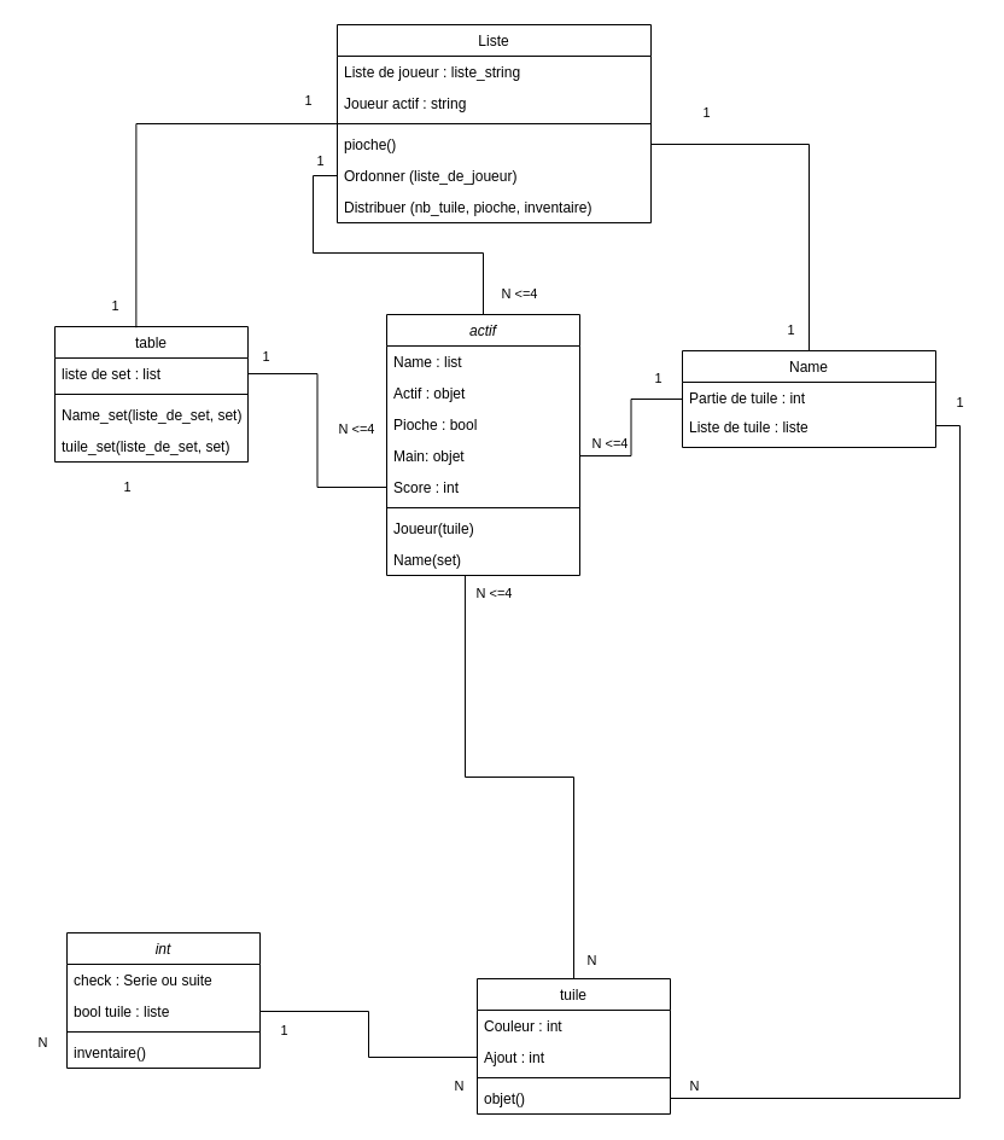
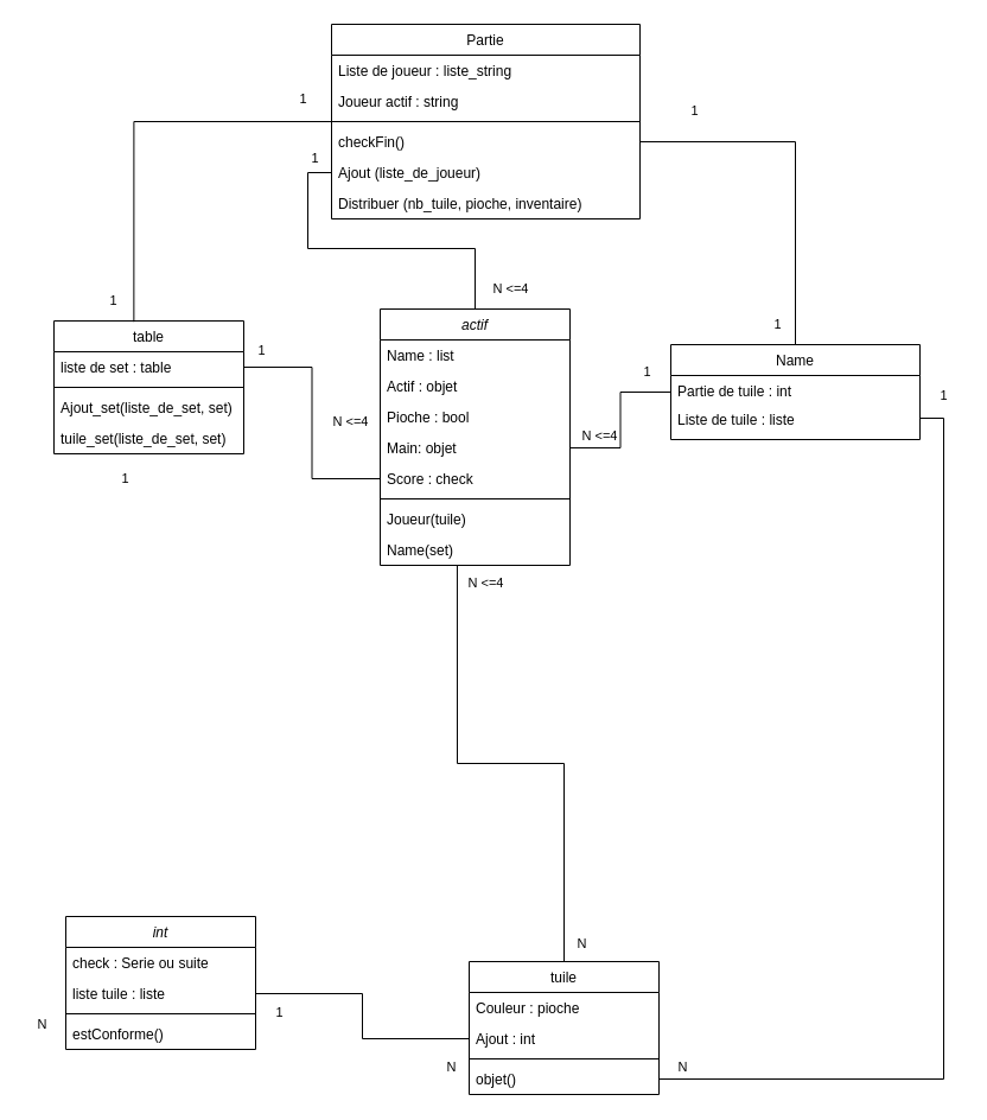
  <mxCell id="0" />
  <mxCell id="1" parent="0" />
  <mxCell id="2" value="actif" style="swimlane;fontStyle=2;align=center;verticalAlign=top;childLayout=stackLayout;horizontal=1;startSize=26;horizontalStack=0;resizeParent=1;resizeLast=0;collapsible=1;marginBottom=0;rounded=0;shadow=0;strokeWidth=1;" parent="1" vertex="1"><mxGeometry x="320" y="260" width="160" height="216" as="geometry"><mxRectangle x="230" y="140" width="160" height="26" as="alternateBounds" /></mxGeometry></mxCell>
  <mxCell id="3" value="Name : list" style="text;align=left;verticalAlign=top;spacingLeft=4;spacingRight=4;overflow=hidden;rotatable=0;points=[[0,0.5],[1,0.5]];portConstraint=eastwest;" parent="2" vertex="1"><mxGeometry y="26" width="160" height="26" as="geometry" /></mxCell>
  <mxCell id="4" value="Actif : objet" style="text;align=left;verticalAlign=top;spacingLeft=4;spacingRight=4;overflow=hidden;rotatable=0;points=[[0,0.5],[1,0.5]];portConstraint=eastwest;rounded=0;shadow=0;html=0;" parent="2" vertex="1"><mxGeometry y="52" width="160" height="26" as="geometry" /></mxCell>
  <mxCell id="5" value="Pioche : bool" style="text;align=left;verticalAlign=top;spacingLeft=4;spacingRight=4;overflow=hidden;rotatable=0;points=[[0,0.5],[1,0.5]];portConstraint=eastwest;rounded=0;shadow=0;html=0;" vertex="1" parent="2"><mxGeometry y="78" width="160" height="26" as="geometry" /></mxCell>
  <mxCell id="6" value="Main: objet" style="text;align=left;verticalAlign=top;spacingLeft=4;spacingRight=4;overflow=hidden;rotatable=0;points=[[0,0.5],[1,0.5]];portConstraint=eastwest;rounded=0;shadow=0;html=0;" parent="2" vertex="1"><mxGeometry y="104" width="160" height="26" as="geometry" /></mxCell>
- <mxCell id="7" value="Score : int" style="text;align=left;verticalAlign=top;spacingLeft=4;spacingRight=4;overflow=hidden;rotatable=0;points=[[0,0.5],[1,0.5]];portConstraint=eastwest;rounded=0;shadow=0;html=0;" parent="2" vertex="1"><mxGeometry y="130" width="160" height="26" as="geometry" /></mxCell>
+ <mxCell id="7" value="Score : check" style="text;align=left;verticalAlign=top;spacingLeft=4;spacingRight=4;overflow=hidden;rotatable=0;points=[[0,0.5],[1,0.5]];portConstraint=eastwest;rounded=0;shadow=0;html=0;" parent="2" vertex="1"><mxGeometry y="130" width="160" height="26" as="geometry" /></mxCell>
  <mxCell id="8" value="" style="line;html=1;strokeWidth=1;align=left;verticalAlign=middle;spacingTop=-1;spacingLeft=3;spacingRight=3;rotatable=0;labelPosition=right;points=[];portConstraint=eastwest;" parent="2" vertex="1"><mxGeometry y="156" width="160" height="8" as="geometry" /></mxCell>
  <mxCell id="9" value="Joueur(tuile)" style="text;align=left;verticalAlign=top;spacingLeft=4;spacingRight=4;overflow=hidden;rotatable=0;points=[[0,0.5],[1,0.5]];portConstraint=eastwest;rounded=0;shadow=0;html=0;" parent="2" vertex="1"><mxGeometry y="164" width="160" height="26" as="geometry" /></mxCell>
  <mxCell id="10" value="Name(set)" style="text;align=left;verticalAlign=top;spacingLeft=4;spacingRight=4;overflow=hidden;rotatable=0;points=[[0,0.5],[1,0.5]];portConstraint=eastwest;rounded=0;shadow=0;html=0;" parent="2" vertex="1"><mxGeometry y="190" width="160" height="26" as="geometry" /></mxCell>
  <mxCell id="11" value="table" style="swimlane;fontStyle=0;align=center;verticalAlign=top;childLayout=stackLayout;horizontal=1;startSize=26;horizontalStack=0;resizeParent=1;resizeLast=0;collapsible=1;marginBottom=0;rounded=0;shadow=0;strokeWidth=1;" parent="1" vertex="1"><mxGeometry x="45" y="270" width="160" height="112" as="geometry"><mxRectangle x="130" y="380" width="160" height="26" as="alternateBounds" /></mxGeometry></mxCell>
- <mxCell id="12" value="liste de set : list" style="text;align=left;verticalAlign=top;spacingLeft=4;spacingRight=4;overflow=hidden;rotatable=0;points=[[0,0.5],[1,0.5]];portConstraint=eastwest;" parent="11" vertex="1"><mxGeometry y="26" width="160" height="26" as="geometry" /></mxCell>
+ <mxCell id="12" value="liste de set : table" style="text;align=left;verticalAlign=top;spacingLeft=4;spacingRight=4;overflow=hidden;rotatable=0;points=[[0,0.5],[1,0.5]];portConstraint=eastwest;" parent="11" vertex="1"><mxGeometry y="26" width="160" height="26" as="geometry" /></mxCell>
  <mxCell id="13" value="" style="line;html=1;strokeWidth=1;align=left;verticalAlign=middle;spacingTop=-1;spacingLeft=3;spacingRight=3;rotatable=0;labelPosition=right;points=[];portConstraint=eastwest;" parent="11" vertex="1"><mxGeometry y="52" width="160" height="8" as="geometry" /></mxCell>
- <mxCell id="14" value="Name_set(liste_de_set, set)" style="text;align=left;verticalAlign=top;spacingLeft=4;spacingRight=4;overflow=hidden;rotatable=0;points=[[0,0.5],[1,0.5]];portConstraint=eastwest;" parent="11" vertex="1"><mxGeometry y="60" width="160" height="26" as="geometry" /></mxCell>
+ <mxCell id="14" value="Ajout_set(liste_de_set, set)" style="text;align=left;verticalAlign=top;spacingLeft=4;spacingRight=4;overflow=hidden;rotatable=0;points=[[0,0.5],[1,0.5]];portConstraint=eastwest;" parent="11" vertex="1"><mxGeometry y="60" width="160" height="26" as="geometry" /></mxCell>
  <mxCell id="15" value="tuile_set(liste_de_set, set)" style="text;align=left;verticalAlign=top;spacingLeft=4;spacingRight=4;overflow=hidden;rotatable=0;points=[[0,0.5],[1,0.5]];portConstraint=eastwest;" parent="11" vertex="1"><mxGeometry y="86" width="160" height="26" as="geometry" /></mxCell>
  <mxCell id="16" style="edgeStyle=orthogonalEdgeStyle;shape=connector;rounded=0;orthogonalLoop=1;jettySize=auto;html=1;entryX=1;entryY=0.5;entryDx=0;entryDy=0;strokeColor=#000000;align=center;verticalAlign=middle;fontFamily=Helvetica;fontSize=11;fontColor=default;labelBackgroundColor=default;startArrow=none;startFill=0;endArrow=none;endFill=0;fillColor=#d5e8d4;" parent="1" source="17" target="6" edge="1"><mxGeometry relative="1" as="geometry" /></mxCell>
  <mxCell id="17" value="Name" style="swimlane;fontStyle=0;align=center;verticalAlign=top;childLayout=stackLayout;horizontal=1;startSize=26;horizontalStack=0;resizeParent=1;resizeLast=0;collapsible=1;marginBottom=0;rounded=0;shadow=0;strokeWidth=1;" parent="1" vertex="1"><mxGeometry x="565" y="290" width="210" height="80" as="geometry"><mxRectangle x="340" y="380" width="170" height="26" as="alternateBounds" /></mxGeometry></mxCell>
  <mxCell id="18" value="Partie de tuile : int" style="text;align=left;verticalAlign=top;spacingLeft=4;spacingRight=4;overflow=hidden;rotatable=0;points=[[0,0.5],[1,0.5]];portConstraint=eastwest;" parent="17" vertex="1"><mxGeometry y="26" width="210" height="24" as="geometry" /></mxCell>
  <mxCell id="19" value="Liste de tuile : liste" style="text;align=left;verticalAlign=top;spacingLeft=4;spacingRight=4;overflow=hidden;rotatable=0;points=[[0,0.5],[1,0.5]];portConstraint=eastwest;" parent="17" vertex="1"><mxGeometry y="50" width="210" height="24" as="geometry" /></mxCell>
  <mxCell id="20" style="edgeStyle=orthogonalEdgeStyle;shape=connector;rounded=0;orthogonalLoop=1;jettySize=auto;html=1;entryX=1;entryY=0.5;entryDx=0;entryDy=0;strokeColor=#000000;align=center;verticalAlign=middle;fontFamily=Helvetica;fontSize=11;fontColor=default;labelBackgroundColor=default;startArrow=none;startFill=0;endArrow=none;endFill=0;fillColor=#d5e8d4;exitX=0;exitY=0.5;exitDx=0;exitDy=0;" parent="1" source="24" target="29" edge="1"><mxGeometry relative="1" as="geometry" /></mxCell>
  <mxCell id="21" style="edgeStyle=orthogonalEdgeStyle;shape=connector;rounded=0;orthogonalLoop=1;jettySize=auto;html=1;entryX=0.406;entryY=1;entryDx=0;entryDy=0;strokeColor=#000000;align=center;verticalAlign=middle;fontFamily=Helvetica;fontSize=11;fontColor=default;labelBackgroundColor=default;startArrow=none;startFill=0;endArrow=none;endFill=0;fillColor=#d5e8d4;entryPerimeter=0;" parent="1" source="22" target="10" edge="1"><mxGeometry relative="1" as="geometry"><mxPoint x="370" y="740" as="targetPoint" /></mxGeometry></mxCell>
  <mxCell id="22" value="tuile" style="swimlane;fontStyle=0;align=center;verticalAlign=top;childLayout=stackLayout;horizontal=1;startSize=26;horizontalStack=0;resizeParent=1;resizeLast=0;collapsible=1;marginBottom=0;rounded=0;shadow=0;strokeWidth=1;" parent="1" vertex="1"><mxGeometry x="395" y="810" width="160" height="112" as="geometry"><mxRectangle x="550" y="140" width="160" height="26" as="alternateBounds" /></mxGeometry></mxCell>
- <mxCell id="23" value="Couleur : int" style="text;align=left;verticalAlign=top;spacingLeft=4;spacingRight=4;overflow=hidden;rotatable=0;points=[[0,0.5],[1,0.5]];portConstraint=eastwest;" parent="22" vertex="1"><mxGeometry y="26" width="160" height="26" as="geometry" /></mxCell>
+ <mxCell id="23" value="Couleur : pioche" style="text;align=left;verticalAlign=top;spacingLeft=4;spacingRight=4;overflow=hidden;rotatable=0;points=[[0,0.5],[1,0.5]];portConstraint=eastwest;" parent="22" vertex="1"><mxGeometry y="26" width="160" height="26" as="geometry" /></mxCell>
  <mxCell id="24" value="Ajout : int" style="text;align=left;verticalAlign=top;spacingLeft=4;spacingRight=4;overflow=hidden;rotatable=0;points=[[0,0.5],[1,0.5]];portConstraint=eastwest;rounded=0;shadow=0;html=0;" parent="22" vertex="1"><mxGeometry y="52" width="160" height="26" as="geometry" /></mxCell>
  <mxCell id="25" value="" style="line;html=1;strokeWidth=1;align=left;verticalAlign=middle;spacingTop=-1;spacingLeft=3;spacingRight=3;rotatable=0;labelPosition=right;points=[];portConstraint=eastwest;" parent="22" vertex="1"><mxGeometry y="78" width="160" height="8" as="geometry" /></mxCell>
  <mxCell id="26" value="objet()" style="text;align=left;verticalAlign=top;spacingLeft=4;spacingRight=4;overflow=hidden;rotatable=0;points=[[0,0.5],[1,0.5]];portConstraint=eastwest;rounded=0;shadow=0;html=0;" parent="22" vertex="1"><mxGeometry y="86" width="160" height="26" as="geometry" /></mxCell>
  <mxCell id="27" value="int" style="swimlane;fontStyle=2;align=center;verticalAlign=top;childLayout=stackLayout;horizontal=1;startSize=26;horizontalStack=0;resizeParent=1;resizeLast=0;collapsible=1;marginBottom=0;rounded=0;shadow=0;strokeWidth=1;" parent="1" vertex="1"><mxGeometry x="55" y="772" width="160" height="112" as="geometry"><mxRectangle x="230" y="140" width="160" height="26" as="alternateBounds" /></mxGeometry></mxCell>
  <mxCell id="28" value="check : Serie ou suite" style="text;align=left;verticalAlign=top;spacingLeft=4;spacingRight=4;overflow=hidden;rotatable=0;points=[[0,0.5],[1,0.5]];portConstraint=eastwest;" parent="27" vertex="1"><mxGeometry y="26" width="160" height="26" as="geometry" /></mxCell>
- <mxCell id="29" value="bool tuile : liste" style="text;align=left;verticalAlign=top;spacingLeft=4;spacingRight=4;overflow=hidden;rotatable=0;points=[[0,0.5],[1,0.5]];portConstraint=eastwest;rounded=0;shadow=0;html=0;" parent="27" vertex="1"><mxGeometry y="52" width="160" height="26" as="geometry" /></mxCell>
+ <mxCell id="29" value="liste tuile : liste" style="text;align=left;verticalAlign=top;spacingLeft=4;spacingRight=4;overflow=hidden;rotatable=0;points=[[0,0.5],[1,0.5]];portConstraint=eastwest;rounded=0;shadow=0;html=0;" parent="27" vertex="1"><mxGeometry y="52" width="160" height="26" as="geometry" /></mxCell>
  <mxCell id="30" value="" style="line;html=1;strokeWidth=1;align=left;verticalAlign=middle;spacingTop=-1;spacingLeft=3;spacingRight=3;rotatable=0;labelPosition=right;points=[];portConstraint=eastwest;" parent="27" vertex="1"><mxGeometry y="78" width="160" height="8" as="geometry" /></mxCell>
- <mxCell id="31" value="inventaire()" style="text;align=left;verticalAlign=top;spacingLeft=4;spacingRight=4;overflow=hidden;rotatable=0;points=[[0,0.5],[1,0.5]];portConstraint=eastwest;rounded=0;shadow=0;html=0;" parent="27" vertex="1"><mxGeometry y="86" width="160" height="26" as="geometry" /></mxCell>
+ <mxCell id="31" value="estConforme()" style="text;align=left;verticalAlign=top;spacingLeft=4;spacingRight=4;overflow=hidden;rotatable=0;points=[[0,0.5],[1,0.5]];portConstraint=eastwest;rounded=0;shadow=0;html=0;" parent="27" vertex="1"><mxGeometry y="86" width="160" height="26" as="geometry" /></mxCell>
  <mxCell id="32" style="shape=connector;rounded=0;orthogonalLoop=1;jettySize=auto;html=1;strokeColor=#000000;align=center;verticalAlign=middle;fontFamily=Helvetica;fontSize=11;fontColor=default;labelBackgroundColor=default;startArrow=none;startFill=0;endArrow=none;endFill=0;fillColor=#d5e8d4;entryX=1;entryY=0.5;entryDx=0;entryDy=0;exitX=1;exitY=0.5;exitDx=0;exitDy=0;edgeStyle=orthogonalEdgeStyle;" parent="1" source="26" target="19" edge="1"><mxGeometry relative="1" as="geometry"><mxPoint x="438" y="400" as="sourcePoint" /><mxPoint x="335" y="690" as="targetPoint" /></mxGeometry></mxCell>
- <mxCell id="33" value="Liste" style="swimlane;fontStyle=0;align=center;verticalAlign=top;childLayout=stackLayout;horizontal=1;startSize=26;horizontalStack=0;resizeParent=1;resizeLast=0;collapsible=1;marginBottom=0;rounded=0;shadow=0;strokeWidth=1;" parent="1" vertex="1"><mxGeometry x="279" y="20" width="260" height="164" as="geometry"><mxRectangle x="130" y="380" width="160" height="26" as="alternateBounds" /></mxGeometry></mxCell>
+ <mxCell id="33" value="Partie" style="swimlane;fontStyle=0;align=center;verticalAlign=top;childLayout=stackLayout;horizontal=1;startSize=26;horizontalStack=0;resizeParent=1;resizeLast=0;collapsible=1;marginBottom=0;rounded=0;shadow=0;strokeWidth=1;" parent="1" vertex="1"><mxGeometry x="279" y="20" width="260" height="164" as="geometry"><mxRectangle x="130" y="380" width="160" height="26" as="alternateBounds" /></mxGeometry></mxCell>
  <mxCell id="34" value="Liste de joueur : liste_string" style="text;align=left;verticalAlign=top;spacingLeft=4;spacingRight=4;overflow=hidden;rotatable=0;points=[[0,0.5],[1,0.5]];portConstraint=eastwest;" parent="33" vertex="1"><mxGeometry y="26" width="260" height="26" as="geometry" /></mxCell>
  <mxCell id="35" value="Joueur actif : string" style="text;align=left;verticalAlign=top;spacingLeft=4;spacingRight=4;overflow=hidden;rotatable=0;points=[[0,0.5],[1,0.5]];portConstraint=eastwest;" parent="33" vertex="1"><mxGeometry y="52" width="260" height="26" as="geometry" /></mxCell>
  <mxCell id="36" value="" style="line;html=1;strokeWidth=1;align=left;verticalAlign=middle;spacingTop=-1;spacingLeft=3;spacingRight=3;rotatable=0;labelPosition=right;points=[];portConstraint=eastwest;" parent="33" vertex="1"><mxGeometry y="78" width="260" height="8" as="geometry" /></mxCell>
- <mxCell id="37" value="pioche()" style="text;align=left;verticalAlign=top;spacingLeft=4;spacingRight=4;overflow=hidden;rotatable=0;points=[[0,0.5],[1,0.5]];portConstraint=eastwest;" parent="33" vertex="1"><mxGeometry y="86" width="260" height="26" as="geometry" /></mxCell>
- <mxCell id="38" value="Ordonner (liste_de_joueur)" style="text;align=left;verticalAlign=top;spacingLeft=4;spacingRight=4;overflow=hidden;rotatable=0;points=[[0,0.5],[1,0.5]];portConstraint=eastwest;" parent="33" vertex="1"><mxGeometry y="112" width="260" height="26" as="geometry" /></mxCell>
+ <mxCell id="37" value="checkFin()" style="text;align=left;verticalAlign=top;spacingLeft=4;spacingRight=4;overflow=hidden;rotatable=0;points=[[0,0.5],[1,0.5]];portConstraint=eastwest;" parent="33" vertex="1"><mxGeometry y="86" width="260" height="26" as="geometry" /></mxCell>
+ <mxCell id="38" value="Ajout (liste_de_joueur)" style="text;align=left;verticalAlign=top;spacingLeft=4;spacingRight=4;overflow=hidden;rotatable=0;points=[[0,0.5],[1,0.5]];portConstraint=eastwest;" parent="33" vertex="1"><mxGeometry y="112" width="260" height="26" as="geometry" /></mxCell>
  <mxCell id="39" value="Distribuer (nb_tuile, pioche, inventaire)" style="text;align=left;verticalAlign=top;spacingLeft=4;spacingRight=4;overflow=hidden;rotatable=0;points=[[0,0.5],[1,0.5]];portConstraint=eastwest;" parent="33" vertex="1"><mxGeometry y="138" width="260" height="26" as="geometry" /></mxCell>
  <mxCell id="40" style="edgeStyle=orthogonalEdgeStyle;shape=connector;rounded=0;orthogonalLoop=1;jettySize=auto;html=1;entryX=0.421;entryY=0.007;entryDx=0;entryDy=0;entryPerimeter=0;strokeColor=#000000;align=center;verticalAlign=middle;fontFamily=Helvetica;fontSize=11;fontColor=default;labelBackgroundColor=default;startArrow=none;startFill=0;endArrow=none;endFill=0;fillColor=#d5e8d4;" parent="1" source="33" target="11" edge="1"><mxGeometry relative="1" as="geometry" /></mxCell>
  <mxCell id="41" style="edgeStyle=orthogonalEdgeStyle;shape=connector;rounded=0;orthogonalLoop=1;jettySize=auto;html=1;entryX=0.5;entryY=0;entryDx=0;entryDy=0;strokeColor=#000000;align=center;verticalAlign=middle;fontFamily=Helvetica;fontSize=11;fontColor=default;labelBackgroundColor=default;startArrow=none;startFill=0;endArrow=none;endFill=0;fillColor=#d5e8d4;" parent="1" source="38" target="2" edge="1"><mxGeometry relative="1" as="geometry" /></mxCell>
  <mxCell id="42" style="edgeStyle=orthogonalEdgeStyle;shape=connector;rounded=0;orthogonalLoop=1;jettySize=auto;html=1;strokeColor=#000000;align=center;verticalAlign=middle;fontFamily=Helvetica;fontSize=11;fontColor=default;labelBackgroundColor=default;startArrow=none;startFill=0;endArrow=none;endFill=0;fillColor=#d5e8d4;entryX=1;entryY=0.5;entryDx=0;entryDy=0;" parent="1" source="7" target="12" edge="1"><mxGeometry relative="1" as="geometry" /></mxCell>
  <mxCell id="43" style="edgeStyle=orthogonalEdgeStyle;shape=connector;rounded=0;orthogonalLoop=1;jettySize=auto;html=1;entryX=0.5;entryY=0;entryDx=0;entryDy=0;strokeColor=#000000;align=center;verticalAlign=middle;fontFamily=Helvetica;fontSize=11;fontColor=default;labelBackgroundColor=default;startArrow=none;startFill=0;endArrow=none;endFill=0;fillColor=#d5e8d4;" parent="1" source="37" target="17" edge="1"><mxGeometry relative="1" as="geometry" /></mxCell>
  <mxCell id="44" value="N &amp;lt;=4" style="text;html=1;align=center;verticalAlign=middle;resizable=0;points=[];autosize=1;strokeColor=none;fillColor=none;fontFamily=Helvetica;fontSize=11;fontColor=default;labelBackgroundColor=default;" parent="1" vertex="1"><mxGeometry x="405" y="228" width="50" height="30" as="geometry" /></mxCell>
  <mxCell id="45" value="1" style="text;html=1;align=center;verticalAlign=middle;resizable=0;points=[];autosize=1;strokeColor=none;fillColor=none;fontFamily=Helvetica;fontSize=11;fontColor=default;labelBackgroundColor=default;" parent="1" vertex="1"><mxGeometry x="205" y="280" width="30" height="30" as="geometry" /></mxCell>
  <mxCell id="46" value="1" style="text;html=1;align=center;verticalAlign=middle;resizable=0;points=[];autosize=1;strokeColor=none;fillColor=none;fontFamily=Helvetica;fontSize=11;fontColor=default;labelBackgroundColor=default;" parent="1" vertex="1"><mxGeometry x="240" y="68" width="30" height="30" as="geometry" /></mxCell>
  <mxCell id="47" value="1" style="text;html=1;align=center;verticalAlign=middle;resizable=0;points=[];autosize=1;strokeColor=none;fillColor=none;fontFamily=Helvetica;fontSize=11;fontColor=default;labelBackgroundColor=default;" parent="1" vertex="1"><mxGeometry x="80" y="238" width="30" height="30" as="geometry" /></mxCell>
  <mxCell id="48" value="1" style="text;html=1;align=center;verticalAlign=middle;resizable=0;points=[];autosize=1;strokeColor=none;fillColor=none;fontFamily=Helvetica;fontSize=11;fontColor=default;labelBackgroundColor=default;" parent="1" vertex="1"><mxGeometry x="570" y="78" width="30" height="30" as="geometry" /></mxCell>
  <mxCell id="49" value="1" style="text;html=1;align=center;verticalAlign=middle;resizable=0;points=[];autosize=1;strokeColor=none;fillColor=none;fontFamily=Helvetica;fontSize=11;fontColor=default;labelBackgroundColor=default;" parent="1" vertex="1"><mxGeometry x="640" y="258" width="30" height="30" as="geometry" /></mxCell>
  <mxCell id="50" value="1" style="text;html=1;align=center;verticalAlign=middle;resizable=0;points=[];autosize=1;strokeColor=none;fillColor=none;fontFamily=Helvetica;fontSize=11;fontColor=default;labelBackgroundColor=default;" parent="1" vertex="1"><mxGeometry x="530" y="298" width="30" height="30" as="geometry" /></mxCell>
  <mxCell id="51" value="1" style="text;html=1;align=center;verticalAlign=middle;resizable=0;points=[];autosize=1;strokeColor=none;fillColor=none;fontFamily=Helvetica;fontSize=11;fontColor=default;labelBackgroundColor=default;" parent="1" vertex="1"><mxGeometry x="250" y="118" width="30" height="30" as="geometry" /></mxCell>
  <mxCell id="52" value="N &amp;lt;=4" style="text;html=1;align=center;verticalAlign=middle;resizable=0;points=[];autosize=1;strokeColor=none;fillColor=none;fontFamily=Helvetica;fontSize=11;fontColor=default;labelBackgroundColor=default;" parent="1" vertex="1"><mxGeometry x="480" y="352" width="50" height="30" as="geometry" /></mxCell>
  <mxCell id="53" value="N &amp;lt;=4" style="text;html=1;align=center;verticalAlign=middle;resizable=0;points=[];autosize=1;strokeColor=none;fillColor=none;fontFamily=Helvetica;fontSize=11;fontColor=default;labelBackgroundColor=default;" parent="1" vertex="1"><mxGeometry x="270" y="340" width="50" height="30" as="geometry" /></mxCell>
  <mxCell id="54" value="N" style="text;html=1;align=center;verticalAlign=middle;resizable=0;points=[];autosize=1;strokeColor=none;fillColor=none;fontFamily=Helvetica;fontSize=11;fontColor=default;labelBackgroundColor=default;" parent="1" vertex="1"><mxGeometry x="475" y="780" width="30" height="30" as="geometry" /></mxCell>
  <mxCell id="55" value="N &amp;lt;=4" style="text;html=1;align=center;verticalAlign=middle;resizable=0;points=[];autosize=1;strokeColor=none;fillColor=none;fontFamily=Helvetica;fontSize=11;fontColor=default;labelBackgroundColor=default;" parent="1" vertex="1"><mxGeometry x="384" y="476" width="50" height="30" as="geometry" /></mxCell>
  <mxCell id="56" value="1" style="text;html=1;align=center;verticalAlign=middle;resizable=0;points=[];autosize=1;strokeColor=none;fillColor=none;fontFamily=Helvetica;fontSize=11;fontColor=default;labelBackgroundColor=default;" parent="1" vertex="1"><mxGeometry x="90" y="388" width="30" height="30" as="geometry" /></mxCell>
  <mxCell id="57" value="N" style="text;html=1;align=center;verticalAlign=middle;resizable=0;points=[];autosize=1;strokeColor=none;fillColor=none;fontFamily=Helvetica;fontSize=11;fontColor=default;labelBackgroundColor=default;" parent="1" vertex="1"><mxGeometry x="20" y="848" width="30" height="30" as="geometry" /></mxCell>
  <mxCell id="58" value="1" style="text;html=1;align=center;verticalAlign=middle;resizable=0;points=[];autosize=1;strokeColor=none;fillColor=none;fontFamily=Helvetica;fontSize=11;fontColor=default;labelBackgroundColor=default;" parent="1" vertex="1"><mxGeometry x="220" y="838" width="30" height="30" as="geometry" /></mxCell>
  <mxCell id="59" value="N" style="text;html=1;align=center;verticalAlign=middle;resizable=0;points=[];autosize=1;strokeColor=none;fillColor=none;fontFamily=Helvetica;fontSize=11;fontColor=default;labelBackgroundColor=default;" parent="1" vertex="1"><mxGeometry x="365" y="884" width="30" height="30" as="geometry" /></mxCell>
  <mxCell id="60" value="1" style="text;html=1;align=center;verticalAlign=middle;resizable=0;points=[];autosize=1;strokeColor=none;fillColor=none;fontFamily=Helvetica;fontSize=11;fontColor=default;labelBackgroundColor=default;" parent="1" vertex="1"><mxGeometry x="780" y="318" width="30" height="30" as="geometry" /></mxCell>
  <mxCell id="61" value="N" style="text;html=1;align=center;verticalAlign=middle;resizable=0;points=[];autosize=1;strokeColor=none;fillColor=none;fontFamily=Helvetica;fontSize=11;fontColor=default;labelBackgroundColor=default;" parent="1" vertex="1"><mxGeometry x="560" y="884" width="30" height="30" as="geometry" /></mxCell>
